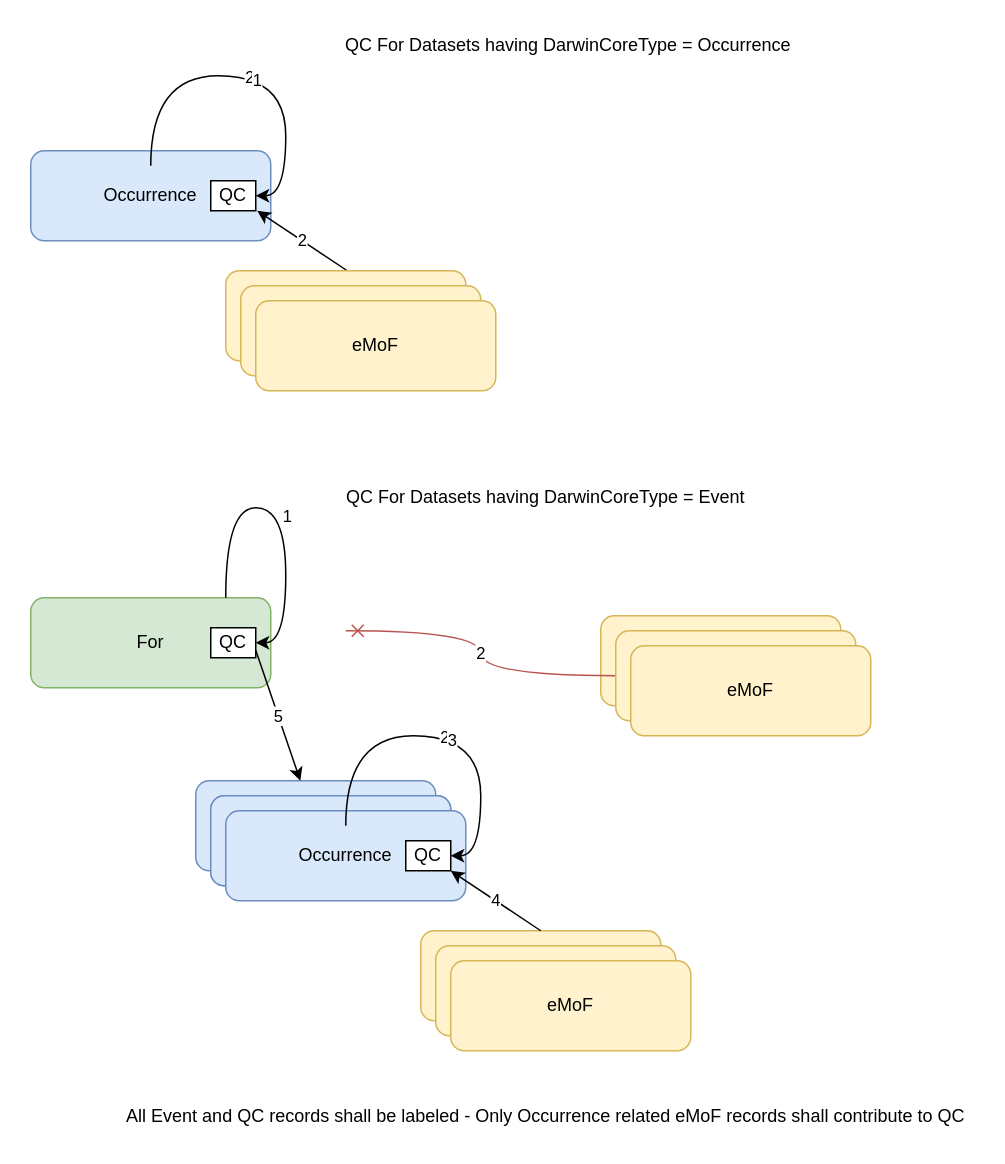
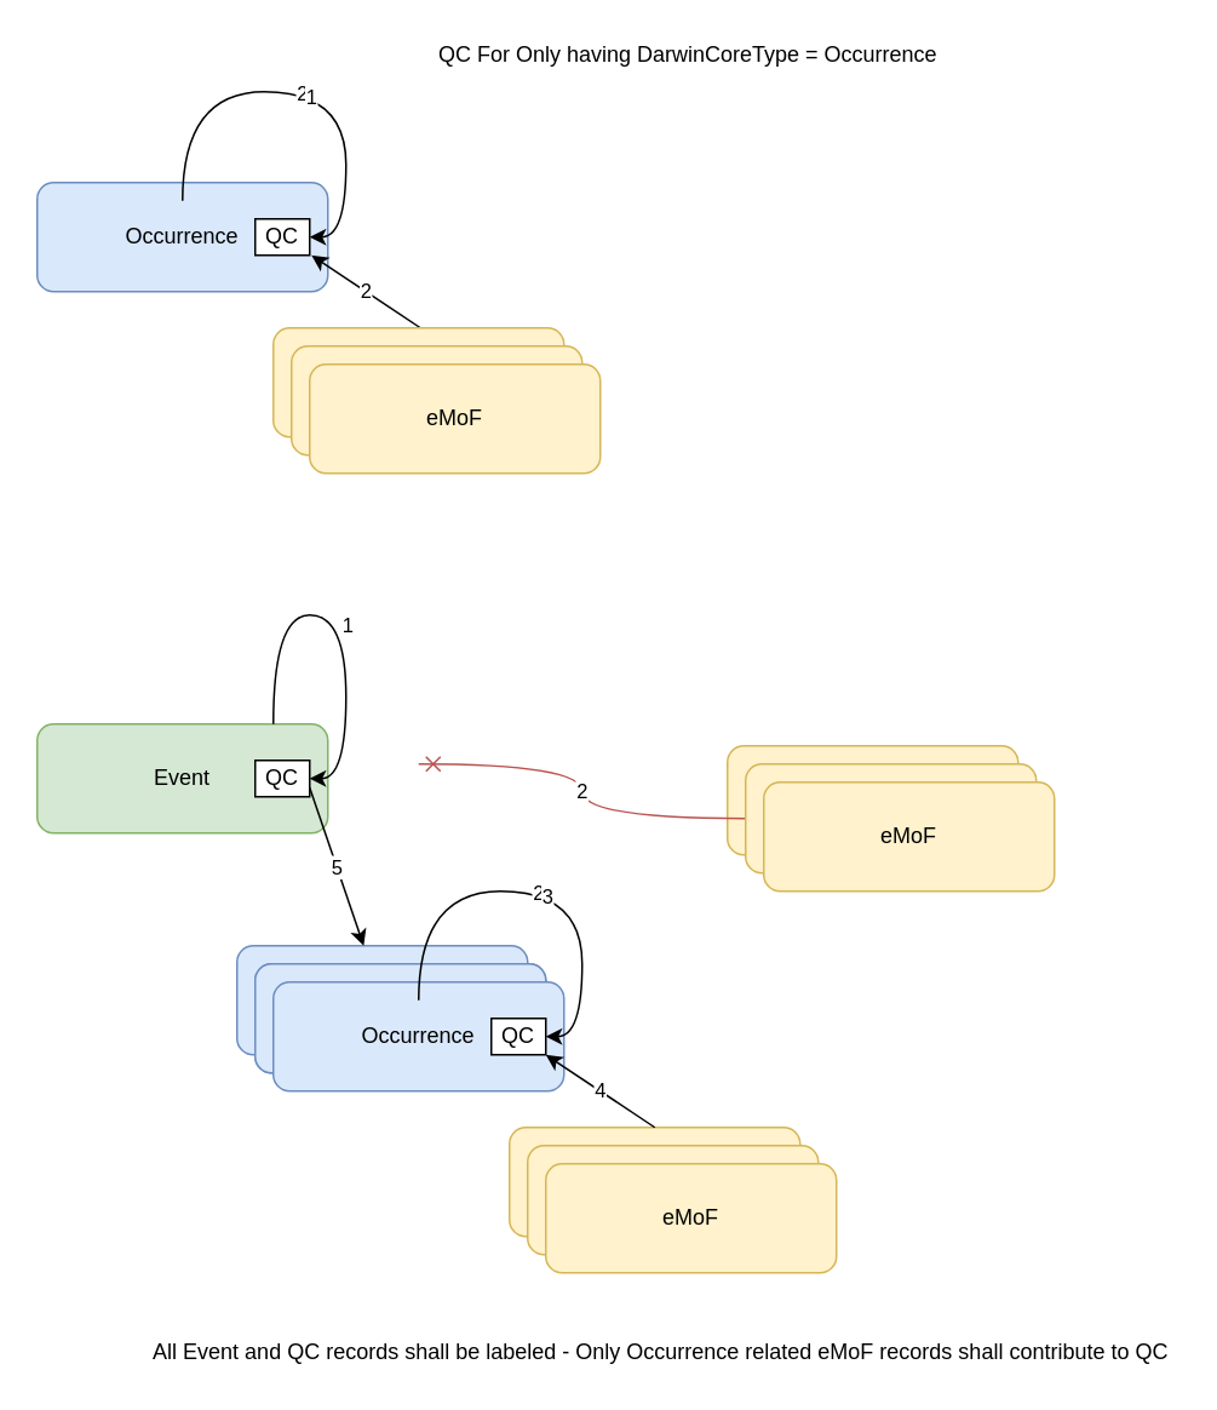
  <mxCell id="0" />
  <mxCell id="1" parent="0" />
  <mxCell id="2" value="Occurrence" style="rounded=1;whiteSpace=wrap;html=1;fillColor=#dae8fc;strokeColor=#6c8ebf;" parent="1" vertex="1"><mxGeometry x="130" y="520" width="160" height="60" as="geometry" /></mxCell>
  <mxCell id="3" value="Occurrence" style="rounded=1;whiteSpace=wrap;html=1;fillColor=#dae8fc;strokeColor=#6c8ebf;" parent="1" vertex="1"><mxGeometry x="20" y="100" width="160" height="60" as="geometry" /></mxCell>
  <mxCell id="4" value="2" style="edgeStyle=none;rounded=0;orthogonalLoop=1;jettySize=auto;html=1;exitX=0.5;exitY=0;exitDx=0;exitDy=0;" parent="1" edge="1"><mxGeometry relative="1" as="geometry"><mxPoint x="231" y="180" as="sourcePoint" /><mxPoint x="171" y="140" as="targetPoint" /></mxGeometry></mxCell>
  <mxCell id="5" value="eMoF" style="rounded=1;whiteSpace=wrap;html=1;fillColor=#fff2cc;strokeColor=#d6b656;" parent="1" vertex="1"><mxGeometry x="150" y="180" width="160" height="60" as="geometry" /></mxCell>
  <mxCell id="6" value="QC" style="rounded=0;whiteSpace=wrap;html=1;" parent="1" vertex="1"><mxGeometry x="140" y="120" width="30" height="20" as="geometry" /></mxCell>
  <mxCell id="7" style="edgeStyle=orthogonalEdgeStyle;curved=1;rounded=0;orthogonalLoop=1;jettySize=auto;html=1;entryX=1;entryY=0.5;entryDx=0;entryDy=0;" parent="1" target="6" edge="1"><mxGeometry relative="1" as="geometry"><mxPoint x="100" y="110" as="sourcePoint" /><Array as="points"><mxPoint x="100" y="50" /><mxPoint x="190" y="50" /><mxPoint x="190" y="130" /></Array></mxGeometry></mxCell>
  <mxCell id="8" value="2" style="edgeLabel;html=1;align=center;verticalAlign=middle;resizable=0;points=[];" parent="7" vertex="1" connectable="0"><mxGeometry x="0.0" relative="1" as="geometry"><mxPoint as="offset" /></mxGeometry></mxCell>
  <mxCell id="9" value="1" style="edgeLabel;html=1;align=center;verticalAlign=middle;resizable=0;points=[];" vertex="1" connectable="0" parent="7"><mxGeometry x="0.036" y="-2" relative="1" as="geometry"><mxPoint as="offset" /></mxGeometry></mxCell>
  <mxCell id="10" value="eMoF" style="rounded=1;whiteSpace=wrap;html=1;fillColor=#fff2cc;strokeColor=#d6b656;" parent="1" vertex="1"><mxGeometry x="160" y="190" width="160" height="60" as="geometry" /></mxCell>
  <mxCell id="11" value="eMoF" style="rounded=1;whiteSpace=wrap;html=1;fillColor=#fff2cc;strokeColor=#d6b656;" parent="1" vertex="1"><mxGeometry x="170" y="200" width="160" height="60" as="geometry" /></mxCell>
- <mxCell id="12" value="QC For Datasets having DarwinCoreType = Occurrence" style="text;html=1;resizable=0;autosize=1;align=center;verticalAlign=middle;points=[];fillColor=none;strokeColor=none;rounded=0;" parent="1" vertex="1"><mxGeometry x="223" y="20" width="310" height="20" as="geometry" /></mxCell>
+ <mxCell id="12" value="QC For Only having DarwinCoreType = Occurrence" style="text;html=1;resizable=0;autosize=1;align=center;verticalAlign=middle;points=[];fillColor=none;strokeColor=none;rounded=0;" parent="1" vertex="1"><mxGeometry x="223" y="20" width="310" height="20" as="geometry" /></mxCell>
  <mxCell id="13" value="eMoF" style="rounded=1;whiteSpace=wrap;html=1;fillColor=#fff2cc;strokeColor=#d6b656;" parent="1" vertex="1"><mxGeometry x="280" y="620" width="160" height="60" as="geometry" /></mxCell>
  <mxCell id="14" value="eMoF" style="rounded=1;whiteSpace=wrap;html=1;fillColor=#fff2cc;strokeColor=#d6b656;" parent="1" vertex="1"><mxGeometry x="290" y="630" width="160" height="60" as="geometry" /></mxCell>
  <mxCell id="15" value="eMoF" style="rounded=1;whiteSpace=wrap;html=1;fillColor=#fff2cc;strokeColor=#d6b656;" parent="1" vertex="1"><mxGeometry x="300" y="640" width="160" height="60" as="geometry" /></mxCell>
- <mxCell id="16" value="QC For Datasets having DarwinCoreType = Event" style="text;html=1;resizable=0;autosize=1;align=center;verticalAlign=middle;points=[];fillColor=none;strokeColor=none;rounded=0;" parent="1" vertex="1"><mxGeometry x="223" y="321" width="280" height="20" as="geometry" /></mxCell>
- <mxCell id="17" value="For" style="rounded=1;whiteSpace=wrap;html=1;fillColor=#d5e8d4;strokeColor=#82b366;" parent="1" vertex="1"><mxGeometry x="20" y="398" width="160" height="60" as="geometry" /></mxCell>
+ <mxCell id="17" value="Event" style="rounded=1;whiteSpace=wrap;html=1;fillColor=#d5e8d4;strokeColor=#82b366;" parent="1" vertex="1"><mxGeometry x="20" y="398" width="160" height="60" as="geometry" /></mxCell>
  <mxCell id="18" value="QC" style="rounded=0;whiteSpace=wrap;html=1;" parent="1" vertex="1"><mxGeometry x="140" y="418" width="30" height="20" as="geometry" /></mxCell>
  <mxCell id="19" value="Occurrence" style="rounded=1;whiteSpace=wrap;html=1;fillColor=#dae8fc;strokeColor=#6c8ebf;" parent="1" vertex="1"><mxGeometry x="140" y="530" width="160" height="60" as="geometry" /></mxCell>
  <mxCell id="20" value="Occurrence" style="rounded=1;whiteSpace=wrap;html=1;fillColor=#dae8fc;strokeColor=#6c8ebf;" parent="1" vertex="1"><mxGeometry x="140" y="530" width="160" height="60" as="geometry" /></mxCell>
  <mxCell id="21" value="Occurrence" style="rounded=1;whiteSpace=wrap;html=1;fillColor=#dae8fc;strokeColor=#6c8ebf;" parent="1" vertex="1"><mxGeometry x="150" y="540" width="160" height="60" as="geometry" /></mxCell>
  <mxCell id="22" style="edgeStyle=orthogonalEdgeStyle;curved=1;rounded=0;orthogonalLoop=1;jettySize=auto;html=1;entryX=1;entryY=0.5;entryDx=0;entryDy=0;" parent="1" target="25" edge="1"><mxGeometry relative="1" as="geometry"><mxPoint x="230" y="550" as="sourcePoint" /><Array as="points"><mxPoint x="230" y="490" /><mxPoint x="320" y="490" /><mxPoint x="320" y="570" /></Array></mxGeometry></mxCell>
  <mxCell id="23" value="2" style="edgeLabel;html=1;align=center;verticalAlign=middle;resizable=0;points=[];" parent="22" vertex="1" connectable="0"><mxGeometry x="0.0" relative="1" as="geometry"><mxPoint as="offset" /></mxGeometry></mxCell>
  <mxCell id="24" value="3" style="edgeLabel;html=1;align=center;verticalAlign=middle;resizable=0;points=[];" vertex="1" connectable="0" parent="22"><mxGeometry x="0.036" y="-2" relative="1" as="geometry"><mxPoint as="offset" /></mxGeometry></mxCell>
  <mxCell id="25" value="QC" style="rounded=0;whiteSpace=wrap;html=1;" parent="1" vertex="1"><mxGeometry x="270" y="560" width="30" height="20" as="geometry" /></mxCell>
  <mxCell id="26" value="4" style="edgeStyle=none;rounded=0;orthogonalLoop=1;jettySize=auto;html=1;exitX=0.5;exitY=0;exitDx=0;exitDy=0;" parent="1" source="13" target="25" edge="1"><mxGeometry relative="1" as="geometry" /></mxCell>
  <mxCell id="27" style="edgeStyle=orthogonalEdgeStyle;curved=1;rounded=0;orthogonalLoop=1;jettySize=auto;html=1;" parent="1" edge="1"><mxGeometry relative="1" as="geometry"><mxPoint x="150" y="398" as="sourcePoint" /><Array as="points"><mxPoint x="150" y="338" /><mxPoint x="190" y="338" /></Array><mxPoint x="170" y="428" as="targetPoint" /></mxGeometry></mxCell>
  <mxCell id="28" value="1" style="edgeLabel;html=1;align=center;verticalAlign=middle;resizable=0;points=[];" parent="27" vertex="1" connectable="0"><mxGeometry x="0.0" relative="1" as="geometry"><mxPoint as="offset" /></mxGeometry></mxCell>
  <mxCell id="29" value="5" style="edgeStyle=none;rounded=0;orthogonalLoop=1;jettySize=auto;html=1;exitX=1;exitY=0.75;exitDx=0;exitDy=0;" parent="1" source="18" target="2" edge="1"><mxGeometry relative="1" as="geometry"><mxPoint x="410" y="608" as="sourcePoint" /><mxPoint x="80" y="500" as="targetPoint" /></mxGeometry></mxCell>
  <mxCell id="30" value="All Event and QC records shall be labeled - Only Occurrence related eMoF records shall contribute to QC" style="text;html=1;resizable=0;autosize=1;align=center;verticalAlign=middle;points=[];fillColor=none;strokeColor=none;rounded=0;" parent="1" vertex="1"><mxGeometry x="78" y="734" width="570" height="20" as="geometry" /></mxCell>
  <mxCell id="31" value="eMoF" style="rounded=1;whiteSpace=wrap;html=1;fillColor=#fff2cc;strokeColor=#d6b656;" parent="1" vertex="1"><mxGeometry x="400" y="410" width="160" height="60" as="geometry" /></mxCell>
  <mxCell id="32" value="2" style="edgeStyle=orthogonalEdgeStyle;curved=1;rounded=0;orthogonalLoop=1;jettySize=auto;html=1;fillColor=#f8cecc;strokeColor=#b85450;endArrow=cross;endFill=0;" parent="1" source="33" edge="1"><mxGeometry relative="1" as="geometry"><mxPoint x="230" y="420" as="targetPoint" /><Array as="points"><mxPoint x="320" y="450" /><mxPoint x="320" y="420" /></Array></mxGeometry></mxCell>
  <mxCell id="33" value="eMoF" style="rounded=1;whiteSpace=wrap;html=1;fillColor=#fff2cc;strokeColor=#d6b656;" parent="1" vertex="1"><mxGeometry x="410" y="420" width="160" height="60" as="geometry" /></mxCell>
  <mxCell id="34" value="eMoF" style="rounded=1;whiteSpace=wrap;html=1;fillColor=#fff2cc;strokeColor=#d6b656;" parent="1" vertex="1"><mxGeometry x="420" y="430" width="160" height="60" as="geometry" /></mxCell>
